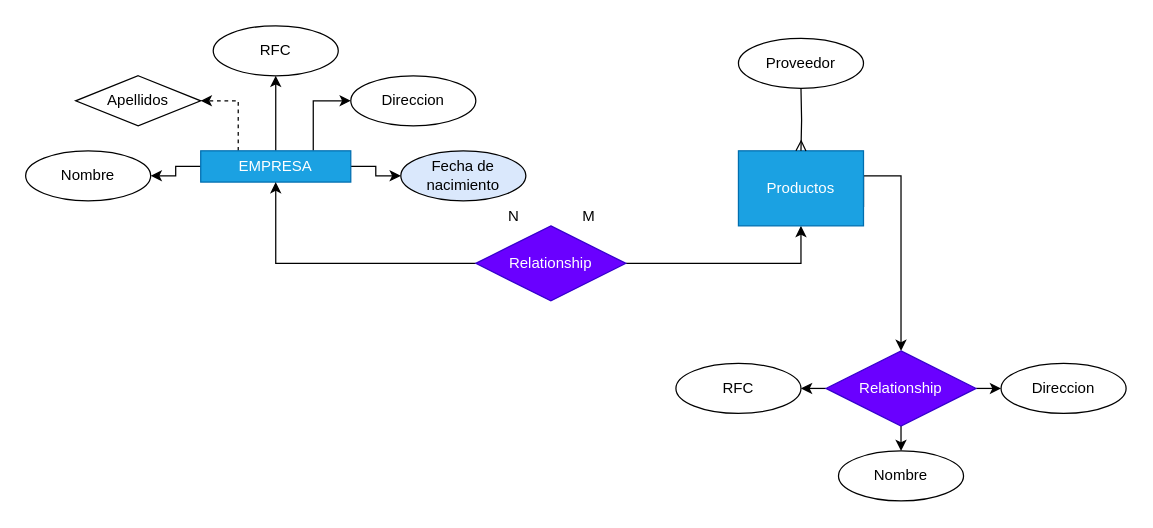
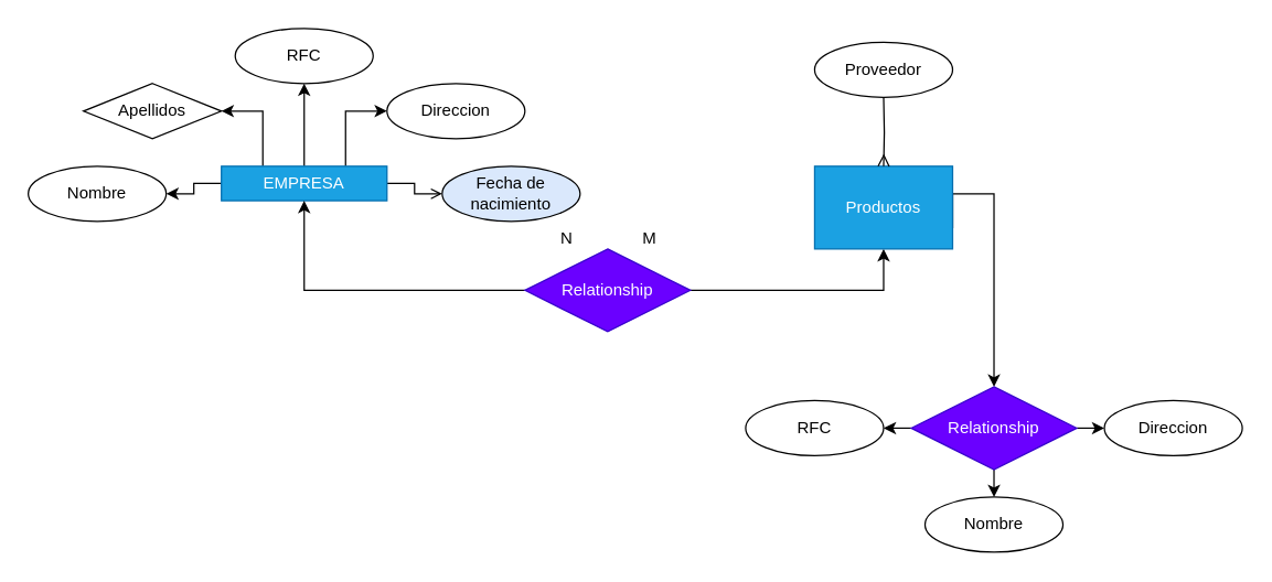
  <mxCell id="0" />
  <mxCell id="1" parent="0" />
- <mxCell id="2" value="" style="edgeStyle=orthogonalEdgeStyle;rounded=0;orthogonalLoop=1;jettySize=auto;html=1;" parent="1" source="7" target="12" edge="1"><mxGeometry relative="1" as="geometry" /></mxCell>
+ <mxCell id="2" value="" style="edgeStyle=orthogonalEdgeStyle;rounded=0;orthogonalLoop=1;jettySize=auto;html=1;endArrow=open;" parent="1" source="7" target="12" edge="1"><mxGeometry relative="1" as="geometry" /></mxCell>
  <mxCell id="3" style="edgeStyle=orthogonalEdgeStyle;rounded=0;orthogonalLoop=1;jettySize=auto;html=1;exitX=0.75;exitY=0;exitDx=0;exitDy=0;entryX=0;entryY=0.5;entryDx=0;entryDy=0;" parent="1" source="7" target="11" edge="1"><mxGeometry relative="1" as="geometry" /></mxCell>
  <mxCell id="4" style="edgeStyle=orthogonalEdgeStyle;rounded=0;orthogonalLoop=1;jettySize=auto;html=1;exitX=0.5;exitY=0;exitDx=0;exitDy=0;entryX=0.5;entryY=1;entryDx=0;entryDy=0;" parent="1" source="7" target="10" edge="1"><mxGeometry relative="1" as="geometry" /></mxCell>
- <mxCell id="5" style="edgeStyle=orthogonalEdgeStyle;rounded=0;orthogonalLoop=1;jettySize=auto;html=1;exitX=0.25;exitY=0;exitDx=0;exitDy=0;entryX=1;entryY=0.5;entryDx=0;entryDy=0;dashed=1;" parent="1" source="7" target="9" edge="1"><mxGeometry relative="1" as="geometry" /></mxCell>
+ <mxCell id="5" style="edgeStyle=orthogonalEdgeStyle;rounded=0;orthogonalLoop=1;jettySize=auto;html=1;exitX=0.25;exitY=0;exitDx=0;exitDy=0;entryX=1;entryY=0.5;entryDx=0;entryDy=0;" parent="1" source="7" target="9" edge="1"><mxGeometry relative="1" as="geometry" /></mxCell>
  <mxCell id="6" style="edgeStyle=orthogonalEdgeStyle;rounded=0;orthogonalLoop=1;jettySize=auto;html=1;exitX=0;exitY=0.5;exitDx=0;exitDy=0;entryX=1;entryY=0.5;entryDx=0;entryDy=0;" parent="1" source="7" target="8" edge="1"><mxGeometry relative="1" as="geometry" /></mxCell>
  <mxCell id="7" value="EMPRESA" style="whiteSpace=wrap;html=1;align=center;fillColor=#1ba1e2;fontColor=#ffffff;strokeColor=#006EAF;" parent="1" vertex="1"><mxGeometry x="160" y="120" width="120" height="25" as="geometry" /></mxCell>
  <mxCell id="8" value="Nombre" style="ellipse;whiteSpace=wrap;html=1;align=center;" parent="1" vertex="1"><mxGeometry x="20" y="120" width="100" height="40" as="geometry" /></mxCell>
  <mxCell id="9" value="Apellidos" style="rhombus;whiteSpace=wrap;html=1;align=center;" parent="1" vertex="1"><mxGeometry x="60" y="60" width="100" height="40" as="geometry" /></mxCell>
  <mxCell id="10" value="RFC" style="ellipse;whiteSpace=wrap;html=1;align=center;" parent="1" vertex="1"><mxGeometry x="170" y="20" width="100" height="40" as="geometry" /></mxCell>
  <mxCell id="11" value="Direccion" style="ellipse;whiteSpace=wrap;html=1;align=center;" parent="1" vertex="1"><mxGeometry x="280" y="60" width="100" height="40" as="geometry" /></mxCell>
  <mxCell id="12" value="Fecha de nacimiento" style="ellipse;whiteSpace=wrap;html=1;align=center;fillColor=#dae8fc;" parent="1" vertex="1"><mxGeometry x="320" y="120" width="100" height="40" as="geometry" /></mxCell>
  <mxCell id="13" style="edgeStyle=orthogonalEdgeStyle;rounded=0;orthogonalLoop=1;jettySize=auto;html=1;entryX=0.5;entryY=1;entryDx=0;entryDy=0;" parent="1" source="15" target="7" edge="1"><mxGeometry relative="1" as="geometry" /></mxCell>
  <mxCell id="14" style="edgeStyle=orthogonalEdgeStyle;rounded=0;orthogonalLoop=1;jettySize=auto;html=1;exitX=1;exitY=0.5;exitDx=0;exitDy=0;entryX=0.5;entryY=1;entryDx=0;entryDy=0;" parent="1" source="15" target="17" edge="1"><mxGeometry relative="1" as="geometry" /></mxCell>
  <mxCell id="15" value="Relationship" style="shape=rhombus;perimeter=rhombusPerimeter;whiteSpace=wrap;html=1;align=center;fillColor=#6a00ff;fontColor=#ffffff;strokeColor=#3700CC;" parent="1" vertex="1"><mxGeometry x="380" y="180" width="120" height="60" as="geometry" /></mxCell>
  <mxCell id="16" style="edgeStyle=orthogonalEdgeStyle;rounded=0;orthogonalLoop=1;jettySize=auto;html=1;exitX=1;exitY=0.75;exitDx=0;exitDy=0;entryX=0.5;entryY=0;entryDx=0;entryDy=0;" parent="1" source="17" target="21" edge="1"><mxGeometry relative="1" as="geometry"><Array as="points"><mxPoint x="690" y="140" /><mxPoint x="720" y="140" /></Array></mxGeometry></mxCell>
  <mxCell id="17" value="Productos" style="whiteSpace=wrap;html=1;align=center;fillColor=#1ba1e2;fontColor=#ffffff;strokeColor=#006EAF;" parent="1" vertex="1"><mxGeometry x="590" y="120" width="100" height="60" as="geometry" /></mxCell>
  <mxCell id="18" style="edgeStyle=orthogonalEdgeStyle;rounded=0;orthogonalLoop=1;jettySize=auto;html=1;exitX=1;exitY=0.5;exitDx=0;exitDy=0;entryX=0;entryY=0.5;entryDx=0;entryDy=0;" parent="1" source="21" target="23" edge="1"><mxGeometry relative="1" as="geometry" /></mxCell>
  <mxCell id="19" style="edgeStyle=orthogonalEdgeStyle;rounded=0;orthogonalLoop=1;jettySize=auto;html=1;exitX=0;exitY=0.5;exitDx=0;exitDy=0;entryX=1;entryY=0.5;entryDx=0;entryDy=0;" parent="1" source="21" target="22" edge="1"><mxGeometry relative="1" as="geometry" /></mxCell>
  <mxCell id="20" style="edgeStyle=orthogonalEdgeStyle;rounded=0;orthogonalLoop=1;jettySize=auto;html=1;exitX=0.5;exitY=1;exitDx=0;exitDy=0;entryX=0.5;entryY=0;entryDx=0;entryDy=0;" parent="1" source="21" target="24" edge="1"><mxGeometry relative="1" as="geometry" /></mxCell>
  <mxCell id="21" value="Relationship" style="shape=rhombus;perimeter=rhombusPerimeter;whiteSpace=wrap;html=1;align=center;fillColor=#6a00ff;fontColor=#ffffff;strokeColor=#3700CC;" parent="1" vertex="1"><mxGeometry x="660" y="280" width="120" height="60" as="geometry" /></mxCell>
  <mxCell id="22" value="RFC" style="ellipse;whiteSpace=wrap;html=1;align=center;" parent="1" vertex="1"><mxGeometry x="540" y="290" width="100" height="40" as="geometry" /></mxCell>
  <mxCell id="23" value="Direccion" style="ellipse;whiteSpace=wrap;html=1;align=center;" parent="1" vertex="1"><mxGeometry x="800" y="290" width="100" height="40" as="geometry" /></mxCell>
  <mxCell id="24" value="Nombre" style="ellipse;whiteSpace=wrap;html=1;align=center;" parent="1" vertex="1"><mxGeometry x="670" y="360" width="100" height="40" as="geometry" /></mxCell>
  <mxCell id="25" value="" style="edgeStyle=orthogonalEdgeStyle;rounded=0;orthogonalLoop=1;jettySize=auto;html=1;endArrow=ERmany;endFill=0;" parent="1" target="17" edge="1"><mxGeometry relative="1" as="geometry"><mxPoint x="640" y="70" as="sourcePoint" /></mxGeometry></mxCell>
  <mxCell id="26" value="Proveedor" style="ellipse;whiteSpace=wrap;html=1;align=center;" parent="1" vertex="1"><mxGeometry x="590" y="30" width="100" height="40" as="geometry" /></mxCell>
  <mxCell id="27" value="N" style="text;html=1;align=center;verticalAlign=middle;resizable=0;points=[];autosize=1;strokeColor=none;fillColor=none;" parent="1" vertex="1"><mxGeometry x="395" y="158" width="30" height="30" as="geometry" /></mxCell>
  <mxCell id="28" value="M" style="text;html=1;align=center;verticalAlign=middle;resizable=0;points=[];autosize=1;strokeColor=none;fillColor=none;" parent="1" vertex="1"><mxGeometry x="455" y="158" width="30" height="30" as="geometry" /></mxCell>
